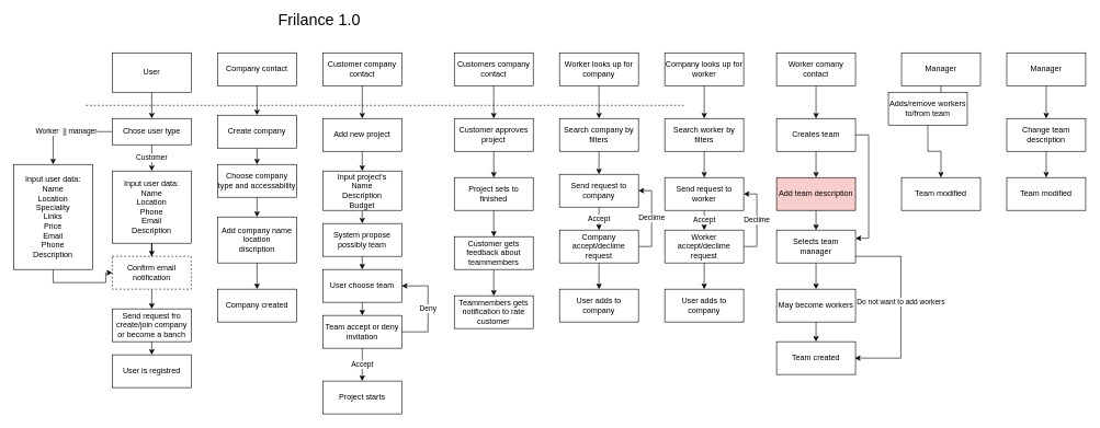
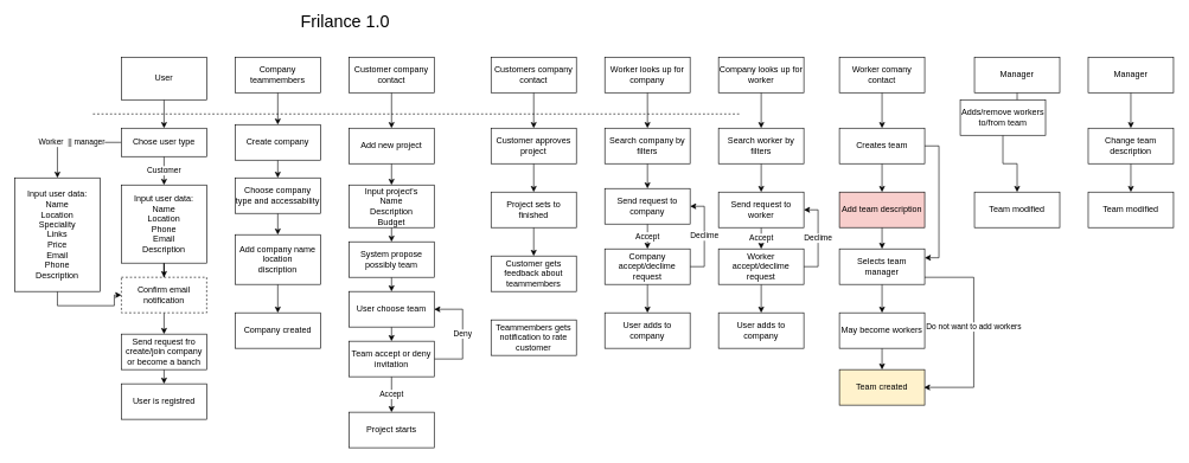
  <mxCell id="0" />
  <mxCell id="1" parent="0" />
  <mxCell id="2" style="edgeStyle=orthogonalEdgeStyle;rounded=0;orthogonalLoop=1;jettySize=auto;html=1;exitX=0.5;exitY=1;exitDx=0;exitDy=0;entryX=0.5;entryY=0;entryDx=0;entryDy=0;" edge="1" parent="1" source="3" target="6"><mxGeometry relative="1" as="geometry" /></mxCell>
  <mxCell id="3" value="User" style="rounded=0;whiteSpace=wrap;html=1;" vertex="1" parent="1"><mxGeometry x="170" y="80" width="120" height="60" as="geometry" /></mxCell>
  <mxCell id="4" value="Customer" style="edgeStyle=orthogonalEdgeStyle;rounded=0;orthogonalLoop=1;jettySize=auto;html=1;exitX=0.5;exitY=1;exitDx=0;exitDy=0;entryX=0.5;entryY=0;entryDx=0;entryDy=0;" edge="1" parent="1" source="6" target="8"><mxGeometry relative="1" as="geometry" /></mxCell>
  <mxCell id="5" value="Worker&amp;nbsp; || manager" style="edgeStyle=orthogonalEdgeStyle;rounded=0;orthogonalLoop=1;jettySize=auto;html=1;exitX=0;exitY=0.5;exitDx=0;exitDy=0;entryX=0.5;entryY=0;entryDx=0;entryDy=0;" edge="1" parent="1" source="6" target="39"><mxGeometry relative="1" as="geometry" /></mxCell>
  <mxCell id="6" value="Chose user type" style="rounded=0;whiteSpace=wrap;html=1;" vertex="1" parent="1"><mxGeometry x="170" y="180" width="120" height="40" as="geometry" /></mxCell>
  <mxCell id="7" value="" style="edgeStyle=orthogonalEdgeStyle;rounded=0;orthogonalLoop=1;jettySize=auto;html=1;" edge="1" parent="1" source="8" target="10"><mxGeometry relative="1" as="geometry" /></mxCell>
  <mxCell id="8" value="Input user data:&lt;br&gt;Name&lt;br&gt;Location&lt;br&gt;Phone&lt;br&gt;Email&lt;br&gt;Description" style="rounded=0;whiteSpace=wrap;html=1;" vertex="1" parent="1"><mxGeometry x="170" y="260" width="120" height="110" as="geometry" /></mxCell>
  <mxCell id="9" style="edgeStyle=orthogonalEdgeStyle;rounded=0;orthogonalLoop=1;jettySize=auto;html=1;exitX=0.5;exitY=1;exitDx=0;exitDy=0;entryX=0.5;entryY=0;entryDx=0;entryDy=0;" edge="1" parent="1" source="10" target="48"><mxGeometry relative="1" as="geometry" /></mxCell>
  <mxCell id="10" value="Confirm email notification" style="rounded=0;whiteSpace=wrap;html=1;dashed=1;" vertex="1" parent="1"><mxGeometry x="170" y="390" width="120" height="50" as="geometry" /></mxCell>
  <mxCell id="11" value="User is registred" style="rounded=0;whiteSpace=wrap;html=1;" vertex="1" parent="1"><mxGeometry x="170" y="540" width="120" height="50" as="geometry" /></mxCell>
  <mxCell id="12" style="edgeStyle=orthogonalEdgeStyle;rounded=0;orthogonalLoop=1;jettySize=auto;html=1;exitX=0.5;exitY=1;exitDx=0;exitDy=0;entryX=0.5;entryY=0;entryDx=0;entryDy=0;" edge="1" parent="1" source="13" target="42"><mxGeometry relative="1" as="geometry" /></mxCell>
- <mxCell id="13" value="Company contact" style="rounded=0;whiteSpace=wrap;html=1;" vertex="1" parent="1"><mxGeometry x="330" y="80" width="120" height="50" as="geometry" /></mxCell>
+ <mxCell id="13" value="Company teammembers" style="rounded=0;whiteSpace=wrap;html=1;" vertex="1" parent="1"><mxGeometry x="330" y="80" width="120" height="50" as="geometry" /></mxCell>
  <mxCell id="14" style="edgeStyle=orthogonalEdgeStyle;rounded=0;orthogonalLoop=1;jettySize=auto;html=1;exitX=0.5;exitY=1;exitDx=0;exitDy=0;entryX=0.5;entryY=0;entryDx=0;entryDy=0;" edge="1" parent="1" source="15" target="16"><mxGeometry relative="1" as="geometry" /></mxCell>
  <mxCell id="15" value="Add company name&lt;br&gt;location&lt;br&gt;discription" style="rounded=0;whiteSpace=wrap;html=1;" vertex="1" parent="1"><mxGeometry x="330" y="330" width="120" height="70" as="geometry" /></mxCell>
  <mxCell id="16" value="Company created" style="rounded=0;whiteSpace=wrap;html=1;" vertex="1" parent="1"><mxGeometry x="330" y="440" width="120" height="50" as="geometry" /></mxCell>
  <mxCell id="17" style="edgeStyle=orthogonalEdgeStyle;rounded=0;orthogonalLoop=1;jettySize=auto;html=1;exitX=0.5;exitY=1;exitDx=0;exitDy=0;entryX=0.5;entryY=0;entryDx=0;entryDy=0;" edge="1" parent="1" source="18" target="20"><mxGeometry relative="1" as="geometry" /></mxCell>
  <mxCell id="18" value="Customer company contact" style="rounded=0;whiteSpace=wrap;html=1;" vertex="1" parent="1"><mxGeometry x="490" y="80" width="120" height="50" as="geometry" /></mxCell>
  <mxCell id="19" style="edgeStyle=orthogonalEdgeStyle;rounded=0;orthogonalLoop=1;jettySize=auto;html=1;exitX=0.5;exitY=1;exitDx=0;exitDy=0;entryX=0.5;entryY=0;entryDx=0;entryDy=0;" edge="1" parent="1" source="20" target="23"><mxGeometry relative="1" as="geometry" /></mxCell>
  <mxCell id="20" value="Add new project" style="rounded=0;whiteSpace=wrap;html=1;" vertex="1" parent="1"><mxGeometry x="490" y="180" width="120" height="50" as="geometry" /></mxCell>
  <mxCell id="21" value="" style="endArrow=none;dashed=1;html=1;" edge="1" parent="1"><mxGeometry width="50" height="50" relative="1" as="geometry"><mxPoint x="130" y="160" as="sourcePoint" /><mxPoint x="1040" y="160" as="targetPoint" /></mxGeometry></mxCell>
  <mxCell id="22" style="edgeStyle=orthogonalEdgeStyle;rounded=0;orthogonalLoop=1;jettySize=auto;html=1;exitX=0.5;exitY=1;exitDx=0;exitDy=0;entryX=0.5;entryY=0;entryDx=0;entryDy=0;" edge="1" parent="1" source="23" target="25"><mxGeometry relative="1" as="geometry" /></mxCell>
  <mxCell id="23" value="Input project's&lt;br&gt;Name&lt;br&gt;Description&lt;br&gt;Budget" style="rounded=0;whiteSpace=wrap;html=1;" vertex="1" parent="1"><mxGeometry x="490" y="260" width="120" height="60" as="geometry" /></mxCell>
  <mxCell id="24" style="edgeStyle=orthogonalEdgeStyle;rounded=0;orthogonalLoop=1;jettySize=auto;html=1;exitX=0.5;exitY=1;exitDx=0;exitDy=0;entryX=0.5;entryY=0;entryDx=0;entryDy=0;" edge="1" parent="1" source="25" target="27"><mxGeometry relative="1" as="geometry" /></mxCell>
  <mxCell id="25" value="System propose possibly team" style="rounded=0;whiteSpace=wrap;html=1;" vertex="1" parent="1"><mxGeometry x="490" y="340" width="120" height="50" as="geometry" /></mxCell>
  <mxCell id="26" style="edgeStyle=orthogonalEdgeStyle;rounded=0;orthogonalLoop=1;jettySize=auto;html=1;exitX=0.5;exitY=1;exitDx=0;exitDy=0;entryX=0.5;entryY=0;entryDx=0;entryDy=0;" edge="1" parent="1" source="27" target="30"><mxGeometry relative="1" as="geometry" /></mxCell>
  <mxCell id="27" value="User choose team" style="rounded=0;whiteSpace=wrap;html=1;" vertex="1" parent="1"><mxGeometry x="490" y="410" width="120" height="50" as="geometry" /></mxCell>
  <mxCell id="28" value="Deny" style="edgeStyle=orthogonalEdgeStyle;rounded=0;orthogonalLoop=1;jettySize=auto;html=1;exitX=1;exitY=0.5;exitDx=0;exitDy=0;entryX=1;entryY=0.5;entryDx=0;entryDy=0;" edge="1" parent="1" source="30" target="27"><mxGeometry relative="1" as="geometry"><Array as="points"><mxPoint x="650" y="505" /><mxPoint x="650" y="435" /></Array></mxGeometry></mxCell>
  <mxCell id="29" value="Accept" style="edgeStyle=orthogonalEdgeStyle;rounded=0;orthogonalLoop=1;jettySize=auto;html=1;exitX=0.5;exitY=1;exitDx=0;exitDy=0;entryX=0.5;entryY=0;entryDx=0;entryDy=0;" edge="1" parent="1" source="30" target="31"><mxGeometry relative="1" as="geometry" /></mxCell>
  <mxCell id="30" value="Team accept or deny invitation" style="rounded=0;whiteSpace=wrap;html=1;" vertex="1" parent="1"><mxGeometry x="490" y="480" width="120" height="50" as="geometry" /></mxCell>
  <mxCell id="31" value="Project starts" style="rounded=0;whiteSpace=wrap;html=1;" vertex="1" parent="1"><mxGeometry x="490" y="580" width="120" height="50" as="geometry" /></mxCell>
  <mxCell id="32" style="edgeStyle=orthogonalEdgeStyle;rounded=0;orthogonalLoop=1;jettySize=auto;html=1;exitX=0.5;exitY=1;exitDx=0;exitDy=0;entryX=0.5;entryY=0;entryDx=0;entryDy=0;" edge="1" parent="1" source="33" target="35"><mxGeometry relative="1" as="geometry" /></mxCell>
  <mxCell id="33" value="Customers company contact" style="rounded=0;whiteSpace=wrap;html=1;" vertex="1" parent="1"><mxGeometry x="690" y="80" width="120" height="50" as="geometry" /></mxCell>
  <mxCell id="34" style="edgeStyle=orthogonalEdgeStyle;rounded=0;orthogonalLoop=1;jettySize=auto;html=1;exitX=0.5;exitY=1;exitDx=0;exitDy=0;entryX=0.5;entryY=0;entryDx=0;entryDy=0;" edge="1" parent="1" source="35" target="37"><mxGeometry relative="1" as="geometry" /></mxCell>
  <mxCell id="35" value="Customer approves project" style="rounded=0;whiteSpace=wrap;html=1;" vertex="1" parent="1"><mxGeometry x="690" y="180" width="120" height="50" as="geometry" /></mxCell>
  <mxCell id="36" style="edgeStyle=orthogonalEdgeStyle;rounded=0;orthogonalLoop=1;jettySize=auto;html=1;exitX=0.5;exitY=1;exitDx=0;exitDy=0;" edge="1" parent="1" source="37" target="46"><mxGeometry relative="1" as="geometry" /></mxCell>
  <mxCell id="37" value="Project sets to finished" style="rounded=0;whiteSpace=wrap;html=1;" vertex="1" parent="1"><mxGeometry x="690" y="270" width="120" height="50" as="geometry" /></mxCell>
  <mxCell id="38" style="edgeStyle=orthogonalEdgeStyle;rounded=0;orthogonalLoop=1;jettySize=auto;html=1;exitX=0.5;exitY=1;exitDx=0;exitDy=0;entryX=0;entryY=0.5;entryDx=0;entryDy=0;" edge="1" parent="1" source="39" target="10"><mxGeometry relative="1" as="geometry" /></mxCell>
  <mxCell id="39" value="Input user data:&lt;br&gt;Name&lt;br&gt;Location&lt;br&gt;Speciality&lt;br&gt;Links&lt;br&gt;Price&lt;br&gt;Email&lt;br&gt;Phone&lt;br&gt;Description&lt;br&gt;" style="rounded=0;whiteSpace=wrap;html=1;" vertex="1" parent="1"><mxGeometry x="20" y="250" width="120" height="160" as="geometry" /></mxCell>
  <mxCell id="40" value="&lt;font style=&quot;font-size: 24px&quot;&gt;Frilance 1.0&lt;/font&gt;" style="text;html=1;strokeColor=none;fillColor=none;align=center;verticalAlign=middle;whiteSpace=wrap;rounded=0;" vertex="1" parent="1"><mxGeometry x="410" y="20" width="150" height="20" as="geometry" /></mxCell>
  <mxCell id="41" style="edgeStyle=orthogonalEdgeStyle;rounded=0;orthogonalLoop=1;jettySize=auto;html=1;exitX=0.5;exitY=1;exitDx=0;exitDy=0;entryX=0.5;entryY=0;entryDx=0;entryDy=0;" edge="1" parent="1" source="42" target="44"><mxGeometry relative="1" as="geometry" /></mxCell>
  <mxCell id="42" value="Create company" style="rounded=0;whiteSpace=wrap;html=1;" vertex="1" parent="1"><mxGeometry x="330" y="175" width="120" height="50" as="geometry" /></mxCell>
  <mxCell id="43" style="edgeStyle=orthogonalEdgeStyle;rounded=0;orthogonalLoop=1;jettySize=auto;html=1;exitX=0.5;exitY=1;exitDx=0;exitDy=0;entryX=0.5;entryY=0;entryDx=0;entryDy=0;" edge="1" parent="1" source="44" target="15"><mxGeometry relative="1" as="geometry" /></mxCell>
  <mxCell id="44" value="Choose company type and accessability" style="rounded=0;whiteSpace=wrap;html=1;" vertex="1" parent="1"><mxGeometry x="330" y="250" width="120" height="50" as="geometry" /></mxCell>
- <mxCell id="45" style="edgeStyle=orthogonalEdgeStyle;rounded=0;orthogonalLoop=1;jettySize=auto;html=1;exitX=0.5;exitY=1;exitDx=0;exitDy=0;entryX=0.5;entryY=0;entryDx=0;entryDy=0;" edge="1" parent="1" source="46" target="49"><mxGeometry relative="1" as="geometry" /></mxCell>
  <mxCell id="46" value="Customer gets feedback about teammembers" style="rounded=0;whiteSpace=wrap;html=1;" vertex="1" parent="1"><mxGeometry x="690" y="360" width="120" height="50" as="geometry" /></mxCell>
  <mxCell id="47" style="edgeStyle=orthogonalEdgeStyle;rounded=0;orthogonalLoop=1;jettySize=auto;html=1;exitX=0.5;exitY=1;exitDx=0;exitDy=0;entryX=0.5;entryY=0;entryDx=0;entryDy=0;" edge="1" parent="1" source="48" target="11"><mxGeometry relative="1" as="geometry" /></mxCell>
  <mxCell id="48" value="Send request fro create/join company&lt;br&gt;or become a banch" style="rounded=0;whiteSpace=wrap;html=1;" vertex="1" parent="1"><mxGeometry x="170" y="470" width="120" height="50" as="geometry" /></mxCell>
  <mxCell id="49" value="Teammembers gets notification to rate customer" style="rounded=0;whiteSpace=wrap;html=1;" vertex="1" parent="1"><mxGeometry x="690" y="450" width="120" height="50" as="geometry" /></mxCell>
  <mxCell id="50" style="edgeStyle=orthogonalEdgeStyle;rounded=0;orthogonalLoop=1;jettySize=auto;html=1;exitX=0.5;exitY=1;exitDx=0;exitDy=0;entryX=0.5;entryY=0;entryDx=0;entryDy=0;" edge="1" parent="1" source="51" target="53"><mxGeometry relative="1" as="geometry" /></mxCell>
  <mxCell id="51" value="Worker looks up for company" style="rounded=0;whiteSpace=wrap;html=1;" vertex="1" parent="1"><mxGeometry x="850" y="80" width="120" height="50" as="geometry" /></mxCell>
  <mxCell id="52" style="edgeStyle=orthogonalEdgeStyle;rounded=0;orthogonalLoop=1;jettySize=auto;html=1;exitX=0.5;exitY=1;exitDx=0;exitDy=0;entryX=0.5;entryY=0;entryDx=0;entryDy=0;" edge="1" parent="1" source="53" target="55"><mxGeometry relative="1" as="geometry" /></mxCell>
  <mxCell id="53" value="Search company by filters" style="rounded=0;whiteSpace=wrap;html=1;" vertex="1" parent="1"><mxGeometry x="850" y="180" width="120" height="50" as="geometry" /></mxCell>
  <mxCell id="54" value="Accept" style="edgeStyle=orthogonalEdgeStyle;rounded=0;orthogonalLoop=1;jettySize=auto;html=1;exitX=0.5;exitY=1;exitDx=0;exitDy=0;entryX=0.5;entryY=0;entryDx=0;entryDy=0;" edge="1" parent="1" source="55" target="58"><mxGeometry relative="1" as="geometry" /></mxCell>
  <mxCell id="55" value="Send request to company" style="rounded=0;whiteSpace=wrap;html=1;" vertex="1" parent="1"><mxGeometry x="850" y="265" width="120" height="50" as="geometry" /></mxCell>
  <mxCell id="56" value="Declime" style="edgeStyle=orthogonalEdgeStyle;rounded=0;orthogonalLoop=1;jettySize=auto;html=1;exitX=1;exitY=0.5;exitDx=0;exitDy=0;entryX=1;entryY=0.5;entryDx=0;entryDy=0;" edge="1" parent="1" source="58" target="55"><mxGeometry relative="1" as="geometry" /></mxCell>
  <mxCell id="57" style="edgeStyle=orthogonalEdgeStyle;rounded=0;orthogonalLoop=1;jettySize=auto;html=1;exitX=0.5;exitY=1;exitDx=0;exitDy=0;entryX=0.5;entryY=0;entryDx=0;entryDy=0;" edge="1" parent="1" source="58" target="59"><mxGeometry relative="1" as="geometry" /></mxCell>
  <mxCell id="58" value="Company accept/declime&lt;br&gt;request&lt;span style=&quot;color: rgba(0 , 0 , 0 , 0) ; font-family: monospace ; font-size: 0px&quot;&gt;%3CmxGraphModel%3E%3Croot%3E%3CmxCell%20id%3D%220%22%2F%3E%3CmxCell%20id%3D%221%22%20parent%3D%220%22%2F%3E%3CmxCell%20id%3D%222%22%20value%3D%22%22%20style%3D%22rounded%3D0%3BwhiteSpace%3Dwrap%3Bhtml%3D1%3B%22%20vertex%3D%221%22%20parent%3D%221%22%3E%3CmxGeometry%20x%3D%22760%22%20y%3D%22200%22%20width%3D%22120%22%20height%3D%2250%22%20as%3D%22geometry%22%2F%3E%3C%2FmxCell%3E%3C%2Froot%3E%3C%2FmxGraphModel%3E&lt;/span&gt;" style="rounded=0;whiteSpace=wrap;html=1;" vertex="1" parent="1"><mxGeometry x="850" y="350" width="120" height="50" as="geometry" /></mxCell>
  <mxCell id="59" value="User adds to company" style="rounded=0;whiteSpace=wrap;html=1;" vertex="1" parent="1"><mxGeometry x="850" y="440" width="120" height="50" as="geometry" /></mxCell>
  <mxCell id="60" style="edgeStyle=orthogonalEdgeStyle;rounded=0;orthogonalLoop=1;jettySize=auto;html=1;exitX=0.5;exitY=1;exitDx=0;exitDy=0;entryX=0.5;entryY=0;entryDx=0;entryDy=0;" edge="1" parent="1" source="61" target="63"><mxGeometry relative="1" as="geometry" /></mxCell>
  <mxCell id="61" value="Company looks up for worker" style="rounded=0;whiteSpace=wrap;html=1;" vertex="1" parent="1"><mxGeometry x="1010" y="80" width="120" height="50" as="geometry" /></mxCell>
  <mxCell id="62" style="edgeStyle=orthogonalEdgeStyle;rounded=0;orthogonalLoop=1;jettySize=auto;html=1;exitX=0.5;exitY=1;exitDx=0;exitDy=0;entryX=0.5;entryY=0;entryDx=0;entryDy=0;" edge="1" parent="1" source="63" target="66"><mxGeometry relative="1" as="geometry" /></mxCell>
  <mxCell id="63" value="Search worker by filters&lt;span style=&quot;color: rgba(0 , 0 , 0 , 0) ; font-family: monospace ; font-size: 0px&quot;&gt;%3CmxGraphModel%3E%3Croot%3E%3CmxCell%20id%3D%220%22%2F%3E%3CmxCell%20id%3D%221%22%20parent%3D%220%22%2F%3E%3CmxCell%20id%3D%222%22%20value%3D%22%22%20style%3D%22rounded%3D0%3BwhiteSpace%3Dwrap%3Bhtml%3D1%3B%22%20vertex%3D%221%22%20parent%3D%221%22%3E%3CmxGeometry%20x%3D%22760%22%20y%3D%22200%22%20width%3D%22120%22%20height%3D%2250%22%20as%3D%22geometry%22%2F%3E%3C%2FmxCell%3E%3C%2Froot%3E%3C%2FmxGraphModel%3E&lt;/span&gt;" style="rounded=0;whiteSpace=wrap;html=1;" vertex="1" parent="1"><mxGeometry x="1010" y="180" width="120" height="50" as="geometry" /></mxCell>
  <mxCell id="64" value="&lt;span style=&quot;color: rgba(0 , 0 , 0 , 0) ; font-family: monospace ; font-size: 0px&quot;&gt;%3CmxGraphModel%3E%3Croot%3E%3CmxCell%20id%3D%220%22%2F%3E%3CmxCell%20id%3D%221%22%20parent%3D%220%22%2F%3E%3CmxCell%20id%3D%222%22%20value%3D%22%22%20style%3D%22rounded%3D0%3BwhiteSpace%3Dwrap%3Bhtml%3D1%3B%22%20vertex%3D%221%22%20parent%3D%221%22%3E%3CmxGeometry%20x%3D%22760%22%20y%3D%22200%22%20width%3D%22120%22%20height%3D%2250%22%20as%3D%22geometry%22%2F%3E%3C%2FmxCell%3E%3C%2Froot%3E%3C%2FmxGraphModel%3E&lt;/span&gt;" style="text;html=1;align=center;verticalAlign=middle;resizable=0;points=[];autosize=1;" vertex="1" parent="1"><mxGeometry x="1109" y="306" width="20" height="20" as="geometry" /></mxCell>
  <mxCell id="65" value="Accept" style="edgeStyle=orthogonalEdgeStyle;rounded=0;orthogonalLoop=1;jettySize=auto;html=1;exitX=0.5;exitY=1;exitDx=0;exitDy=0;entryX=0.5;entryY=0;entryDx=0;entryDy=0;" edge="1" parent="1" source="66" target="69"><mxGeometry relative="1" as="geometry" /></mxCell>
  <mxCell id="66" value="Send request to worker" style="rounded=0;whiteSpace=wrap;html=1;" vertex="1" parent="1"><mxGeometry x="1010" y="270" width="120" height="50" as="geometry" /></mxCell>
  <mxCell id="67" value="Declime" style="edgeStyle=orthogonalEdgeStyle;rounded=0;orthogonalLoop=1;jettySize=auto;html=1;exitX=1;exitY=0.5;exitDx=0;exitDy=0;entryX=1;entryY=0.5;entryDx=0;entryDy=0;" edge="1" parent="1" source="69" target="66"><mxGeometry relative="1" as="geometry" /></mxCell>
  <mxCell id="68" style="edgeStyle=orthogonalEdgeStyle;rounded=0;orthogonalLoop=1;jettySize=auto;html=1;exitX=0.5;exitY=1;exitDx=0;exitDy=0;entryX=0.5;entryY=0;entryDx=0;entryDy=0;" edge="1" parent="1" source="69" target="70"><mxGeometry relative="1" as="geometry" /></mxCell>
  <mxCell id="69" value="Worker accept/declime request" style="rounded=0;whiteSpace=wrap;html=1;" vertex="1" parent="1"><mxGeometry x="1010" y="350" width="120" height="50" as="geometry" /></mxCell>
  <mxCell id="70" value="User adds to company" style="rounded=0;whiteSpace=wrap;html=1;" vertex="1" parent="1"><mxGeometry x="1010" y="440" width="120" height="50" as="geometry" /></mxCell>
  <mxCell id="71" style="edgeStyle=orthogonalEdgeStyle;rounded=0;orthogonalLoop=1;jettySize=auto;html=1;exitX=0.5;exitY=1;exitDx=0;exitDy=0;entryX=0.5;entryY=0;entryDx=0;entryDy=0;" edge="1" parent="1" source="72" target="75"><mxGeometry relative="1" as="geometry" /></mxCell>
  <mxCell id="72" value="Worker comany contact" style="rounded=0;whiteSpace=wrap;html=1;" vertex="1" parent="1"><mxGeometry x="1180" y="80" width="120" height="50" as="geometry" /></mxCell>
  <mxCell id="73" value="" style="edgeStyle=orthogonalEdgeStyle;rounded=0;orthogonalLoop=1;jettySize=auto;html=1;" edge="1" parent="1" source="75" target="77"><mxGeometry relative="1" as="geometry" /></mxCell>
  <mxCell id="74" style="edgeStyle=orthogonalEdgeStyle;rounded=0;orthogonalLoop=1;jettySize=auto;html=1;exitX=1;exitY=0.5;exitDx=0;exitDy=0;entryX=1;entryY=0.25;entryDx=0;entryDy=0;" edge="1" parent="1" source="75" target="80"><mxGeometry relative="1" as="geometry" /></mxCell>
  <mxCell id="75" value="Creates team" style="rounded=0;whiteSpace=wrap;html=1;" vertex="1" parent="1"><mxGeometry x="1180" y="180" width="120" height="50" as="geometry" /></mxCell>
  <mxCell id="76" style="edgeStyle=orthogonalEdgeStyle;rounded=0;orthogonalLoop=1;jettySize=auto;html=1;exitX=0.5;exitY=1;exitDx=0;exitDy=0;entryX=0.5;entryY=0;entryDx=0;entryDy=0;" edge="1" parent="1" source="77" target="80"><mxGeometry relative="1" as="geometry" /></mxCell>
  <mxCell id="77" value="Add team description" style="rounded=0;whiteSpace=wrap;html=1;fillColor=#f8cecc;" vertex="1" parent="1"><mxGeometry x="1180" y="270" width="120" height="50" as="geometry" /></mxCell>
  <mxCell id="78" value="Do not want to add workers" style="edgeStyle=orthogonalEdgeStyle;rounded=0;orthogonalLoop=1;jettySize=auto;html=1;exitX=1;exitY=0.5;exitDx=0;exitDy=0;entryX=1;entryY=0.5;entryDx=0;entryDy=0;" edge="1" parent="1"><mxGeometry relative="1" as="geometry"><mxPoint x="1299" y="375" as="sourcePoint" /><mxPoint x="1299" y="545" as="targetPoint" /><Array as="points"><mxPoint x="1299" y="390" /><mxPoint x="1369" y="390" /><mxPoint x="1369" y="545" /></Array></mxGeometry></mxCell>
  <mxCell id="79" style="edgeStyle=orthogonalEdgeStyle;rounded=0;orthogonalLoop=1;jettySize=auto;html=1;exitX=0.5;exitY=1;exitDx=0;exitDy=0;entryX=0.5;entryY=0;entryDx=0;entryDy=0;" edge="1" parent="1" source="80" target="82"><mxGeometry relative="1" as="geometry" /></mxCell>
  <mxCell id="80" value="Selects team manager" style="rounded=0;whiteSpace=wrap;html=1;" vertex="1" parent="1"><mxGeometry x="1180" y="350" width="120" height="50" as="geometry" /></mxCell>
  <mxCell id="81" style="edgeStyle=orthogonalEdgeStyle;rounded=0;orthogonalLoop=1;jettySize=auto;html=1;exitX=0.5;exitY=1;exitDx=0;exitDy=0;entryX=0.5;entryY=0;entryDx=0;entryDy=0;" edge="1" parent="1" source="82" target="83"><mxGeometry relative="1" as="geometry" /></mxCell>
  <mxCell id="82" value="May become workers" style="rounded=0;whiteSpace=wrap;html=1;" vertex="1" parent="1"><mxGeometry x="1180" y="440" width="120" height="50" as="geometry" /></mxCell>
- <mxCell id="83" value="Team created" style="rounded=0;whiteSpace=wrap;html=1;" vertex="1" parent="1"><mxGeometry x="1180" y="520" width="120" height="50" as="geometry" /></mxCell>
+ <mxCell id="83" value="Team created" style="rounded=0;whiteSpace=wrap;html=1;fillColor=#fff2cc;" vertex="1" parent="1"><mxGeometry x="1180" y="520" width="120" height="50" as="geometry" /></mxCell>
  <mxCell id="84" value="" style="edgeStyle=orthogonalEdgeStyle;rounded=0;orthogonalLoop=1;jettySize=auto;html=1;" edge="1" parent="1" source="85" target="87"><mxGeometry relative="1" as="geometry" /></mxCell>
  <mxCell id="85" value="Manager" style="rounded=0;whiteSpace=wrap;html=1;" vertex="1" parent="1"><mxGeometry x="1370" y="80" width="120" height="50" as="geometry" /></mxCell>
  <mxCell id="86" value="" style="edgeStyle=orthogonalEdgeStyle;rounded=0;orthogonalLoop=1;jettySize=auto;html=1;" edge="1" parent="1" source="87" target="88"><mxGeometry relative="1" as="geometry" /></mxCell>
  <mxCell id="87" value="Adds/remove workers to/from team" style="rounded=0;whiteSpace=wrap;html=1;" vertex="1" parent="1"><mxGeometry x="1350" y="140" width="120" height="50" as="geometry" /></mxCell>
  <mxCell id="88" value="Team modified" style="rounded=0;whiteSpace=wrap;html=1;" vertex="1" parent="1"><mxGeometry x="1370" y="270" width="120" height="50" as="geometry" /></mxCell>
  <mxCell id="89" value="" style="edgeStyle=orthogonalEdgeStyle;rounded=0;orthogonalLoop=1;jettySize=auto;html=1;" edge="1" parent="1" source="90" target="92"><mxGeometry relative="1" as="geometry" /></mxCell>
  <mxCell id="90" value="Manager" style="rounded=0;whiteSpace=wrap;html=1;" vertex="1" parent="1"><mxGeometry x="1530" y="80" width="120" height="50" as="geometry" /></mxCell>
  <mxCell id="91" value="" style="edgeStyle=orthogonalEdgeStyle;rounded=0;orthogonalLoop=1;jettySize=auto;html=1;" edge="1" parent="1" source="92" target="93"><mxGeometry relative="1" as="geometry" /></mxCell>
  <mxCell id="92" value="Change team description" style="rounded=0;whiteSpace=wrap;html=1;" vertex="1" parent="1"><mxGeometry x="1530" y="180" width="120" height="50" as="geometry" /></mxCell>
  <mxCell id="93" value="Team modified" style="rounded=0;whiteSpace=wrap;html=1;" vertex="1" parent="1"><mxGeometry x="1530" y="270" width="120" height="50" as="geometry" /></mxCell>
